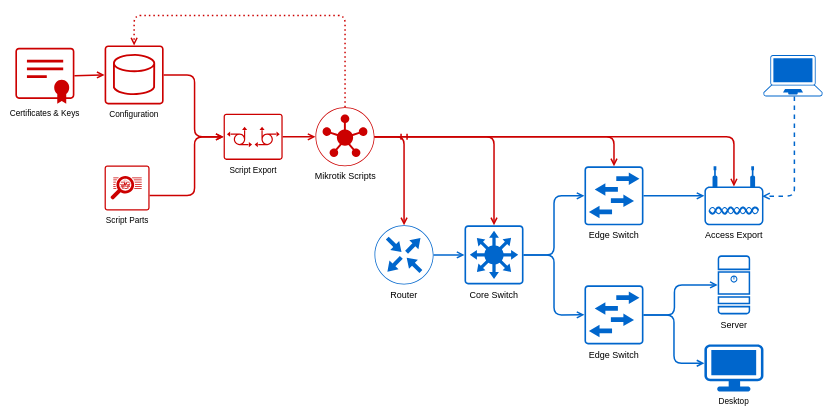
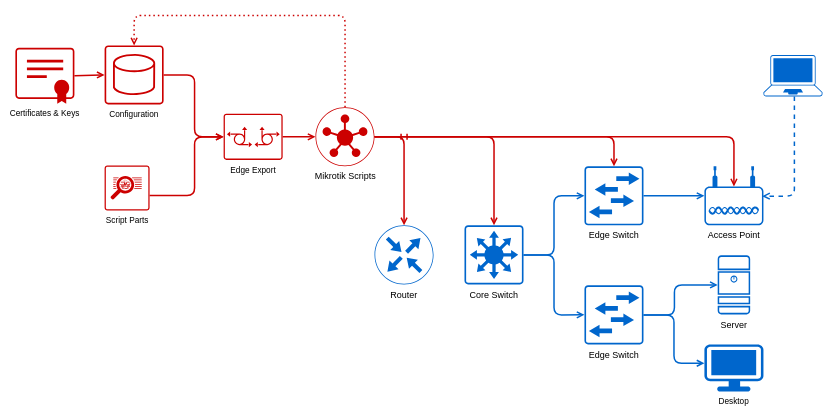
  <mxCell id="0" />
  <mxCell id="1" parent="0" />
  <mxCell id="2" value="Router" style="sketch=0;points=[[0.5,0,0],[1,0.5,0],[0.5,1,0],[0,0.5,0],[0.145,0.145,0],[0.856,0.145,0],[0.855,0.856,0],[0.145,0.855,0]];verticalLabelPosition=bottom;html=1;verticalAlign=top;aspect=fixed;align=center;pointerEvents=1;shape=mxgraph.cisco19.rect;prIcon=router;fillColor=none;strokeColor=#0066CC;" vertex="1" parent="1"><mxGeometry x="499" y="300" width="78.74" height="78.74" as="geometry" /></mxCell>
- <mxCell id="3" value="Access Export" style="points=[[0.03,0.36,0],[0.18,0,0],[0.5,0.34,0],[0.82,0,0],[0.97,0.36,0],[1,0.67,0],[0.975,0.975,0],[0.5,1,0],[0.025,0.975,0],[0,0.67,0]];verticalLabelPosition=bottom;sketch=0;html=1;verticalAlign=top;aspect=fixed;align=center;pointerEvents=1;shape=mxgraph.cisco19.wireless_access_point;fillColor=#0066CC;strokeColor=#0066CC;" vertex="1" parent="1"><mxGeometry x="939" y="221.26" width="78.74" height="78.74" as="geometry" /></mxCell>
+ <mxCell id="3" value="Access Point" style="points=[[0.03,0.36,0],[0.18,0,0],[0.5,0.34,0],[0.82,0,0],[0.97,0.36,0],[1,0.67,0],[0.975,0.975,0],[0.5,1,0],[0.025,0.975,0],[0,0.67,0]];verticalLabelPosition=bottom;sketch=0;html=1;verticalAlign=top;aspect=fixed;align=center;pointerEvents=1;shape=mxgraph.cisco19.wireless_access_point;fillColor=#0066CC;strokeColor=#0066CC;" vertex="1" parent="1"><mxGeometry x="939" y="221.26" width="78.74" height="78.74" as="geometry" /></mxCell>
  <mxCell id="4" value="Core Switch" style="sketch=0;points=[[0.015,0.015,0],[0.985,0.015,0],[0.985,0.985,0],[0.015,0.985,0],[0.25,0,0],[0.5,0,0],[0.75,0,0],[1,0.25,0],[1,0.5,0],[1,0.75,0],[0.75,1,0],[0.5,1,0],[0.25,1,0],[0,0.75,0],[0,0.5,0],[0,0.25,0]];verticalLabelPosition=bottom;html=1;verticalAlign=top;aspect=fixed;align=center;pointerEvents=1;shape=mxgraph.cisco19.rect;prIcon=l3_switch;fillColor=none;strokeColor=#0066CC;" vertex="1" parent="1"><mxGeometry x="619" y="300" width="78.74" height="78.74" as="geometry" /></mxCell>
  <mxCell id="5" value="Edge Switch" style="sketch=0;points=[[0.015,0.015,0],[0.985,0.015,0],[0.985,0.985,0],[0.015,0.985,0],[0.25,0,0],[0.5,0,0],[0.75,0,0],[1,0.25,0],[1,0.5,0],[1,0.75,0],[0.75,1,0],[0.5,1,0],[0.25,1,0],[0,0.75,0],[0,0.5,0],[0,0.25,0]];verticalLabelPosition=bottom;html=1;verticalAlign=top;aspect=fixed;align=center;pointerEvents=1;shape=mxgraph.cisco19.rect;prIcon=l2_switch;fillColor=none;strokeColor=#0066CC;" vertex="1" parent="1"><mxGeometry x="779" y="221.26" width="78.74" height="78.74" as="geometry" /></mxCell>
  <mxCell id="6" value="Server" style="sketch=0;points=[[0.015,0.015,0],[0.985,0.015,0],[0.985,0.985,0],[0.015,0.985,0],[0.25,0,0],[0.5,0,0],[0.75,0,0],[1,0.25,0],[1,0.5,0],[1,0.75,0],[0.75,1,0],[0.5,1,0],[0.25,1,0],[0,0.75,0],[0,0.5,0],[0,0.25,0]];verticalLabelPosition=bottom;html=1;verticalAlign=top;aspect=fixed;align=center;pointerEvents=1;shape=mxgraph.cisco19.server;fillColor=#0066CC;strokeColor=#0066CC;" vertex="1" parent="1"><mxGeometry x="956.71" y="340" width="43.31" height="78.74" as="geometry" /></mxCell>
  <mxCell id="7" value="Edge Switch" style="sketch=0;points=[[0.015,0.015,0],[0.985,0.015,0],[0.985,0.985,0],[0.015,0.985,0],[0.25,0,0],[0.5,0,0],[0.75,0,0],[1,0.25,0],[1,0.5,0],[1,0.75,0],[0.75,1,0],[0.5,1,0],[0.25,1,0],[0,0.75,0],[0,0.5,0],[0,0.25,0]];verticalLabelPosition=bottom;html=1;verticalAlign=top;aspect=fixed;align=center;pointerEvents=1;shape=mxgraph.cisco19.rect;prIcon=l2_switch;fillColor=none;strokeColor=#0066CC;" vertex="1" parent="1"><mxGeometry x="779" y="380" width="78.74" height="78.74" as="geometry" /></mxCell>
- <mxCell id="8" style="edgeStyle=orthogonalEdgeStyle;rounded=1;orthogonalLoop=1;jettySize=auto;html=1;entryX=0;entryY=0.5;entryDx=0;entryDy=0;entryPerimeter=0;jumpStyle=line;endArrow=open;endFill=0;strokeColor=#0066CC;strokeWidth=2;" edge="1" parent="1" source="2" target="4"><mxGeometry relative="1" as="geometry" /></mxCell>
  <mxCell id="9" style="edgeStyle=orthogonalEdgeStyle;rounded=1;orthogonalLoop=1;jettySize=auto;html=1;entryX=0;entryY=0.5;entryDx=0;entryDy=0;entryPerimeter=0;jumpStyle=line;endArrow=open;endFill=0;strokeColor=#0066CC;strokeWidth=2;" edge="1" parent="1" source="4" target="5"><mxGeometry relative="1" as="geometry" /></mxCell>
  <mxCell id="10" style="edgeStyle=orthogonalEdgeStyle;rounded=1;orthogonalLoop=1;jettySize=auto;html=1;entryX=0;entryY=0.5;entryDx=0;entryDy=0;entryPerimeter=0;jumpStyle=line;endArrow=open;endFill=0;strokeColor=#0066CC;strokeWidth=2;" edge="1" parent="1" source="4" target="7"><mxGeometry relative="1" as="geometry" /></mxCell>
  <mxCell id="11" style="edgeStyle=orthogonalEdgeStyle;rounded=1;orthogonalLoop=1;jettySize=auto;html=1;jumpStyle=line;endArrow=open;endFill=0;strokeColor=#0066CC;strokeWidth=2;" edge="1" parent="1" source="5" target="3"><mxGeometry relative="1" as="geometry" /></mxCell>
  <mxCell id="12" style="edgeStyle=orthogonalEdgeStyle;rounded=1;orthogonalLoop=1;jettySize=auto;html=1;entryX=0;entryY=0.5;entryDx=0;entryDy=0;entryPerimeter=0;jumpStyle=line;endArrow=open;endFill=0;strokeColor=#0066CC;strokeWidth=2;" edge="1" parent="1" source="7" target="6"><mxGeometry relative="1" as="geometry"><Array as="points"><mxPoint x="899" y="419" /><mxPoint x="899" y="379" /></Array></mxGeometry></mxCell>
  <mxCell id="13" style="edgeStyle=orthogonalEdgeStyle;shape=connector;rounded=1;jumpStyle=line;orthogonalLoop=1;jettySize=auto;html=1;labelBackgroundColor=default;strokeColor=#CC0000;strokeWidth=2;align=center;verticalAlign=middle;fontFamily=Helvetica;fontSize=11;fontColor=default;endArrow=open;endFill=0;exitX=1;exitY=0.5;exitDx=0;exitDy=0;exitPerimeter=0;" edge="1" parent="1" source="14" target="2"><mxGeometry relative="1" as="geometry" /></mxCell>
  <mxCell id="14" value="Mikrotik Scripts" style="sketch=0;points=[[0.5,0,0],[1,0.5,0],[0.5,1,0],[0,0.5,0],[0.145,0.145,0],[0.856,0.145,0],[0.855,0.856,0],[0.145,0.855,0]];verticalLabelPosition=bottom;html=1;verticalAlign=top;aspect=fixed;align=center;pointerEvents=1;shape=mxgraph.cisco19.rect;prIcon=vsmart;fillColor=none;strokeColor=#CC0000;" vertex="1" parent="1"><mxGeometry x="420.26" y="142.52" width="78.74" height="78.74" as="geometry" /></mxCell>
  <mxCell id="15" value="" style="points=[[0.13,0.02,0],[0.5,0,0],[0.87,0.02,0],[0.885,0.4,0],[0.985,0.985,0],[0.5,1,0],[0.015,0.985,0],[0.115,0.4,0]];verticalLabelPosition=bottom;sketch=0;html=1;verticalAlign=top;aspect=fixed;align=center;pointerEvents=1;shape=mxgraph.cisco19.laptop;fillColor=#0066CC;strokeColor=none;" vertex="1" parent="1"><mxGeometry x="1017.74" y="72.88" width="78.74" height="55.12" as="geometry" /></mxCell>
  <mxCell id="16" style="edgeStyle=orthogonalEdgeStyle;rounded=1;orthogonalLoop=1;jettySize=auto;html=1;dashed=1;strokeWidth=2;strokeColor=#0066CC;endArrow=open;endFill=0;entryX=0.978;entryY=0.505;entryDx=0;entryDy=0;entryPerimeter=0;" edge="1" parent="1" source="15" target="3"><mxGeometry relative="1" as="geometry"><mxPoint x="1069" y="320" as="targetPoint" /><Array as="points"><mxPoint x="1059" y="261" /></Array></mxGeometry></mxCell>
  <mxCell id="17" value="Desktop" style="points=[[0.03,0.03,0],[0.5,0,0],[0.97,0.03,0],[1,0.4,0],[0.97,0.745,0],[0.5,1,0],[0.03,0.745,0],[0,0.4,0]];verticalLabelPosition=bottom;sketch=0;html=1;verticalAlign=top;aspect=fixed;align=center;pointerEvents=1;shape=mxgraph.cisco19.workstation;fillColor=#0066CC;strokeColor=none;fontFamily=Helvetica;fontSize=11;fontColor=default;" vertex="1" parent="1"><mxGeometry x="939" y="458.74" width="78.74" height="62.99" as="geometry" /></mxCell>
  <mxCell id="18" style="edgeStyle=orthogonalEdgeStyle;shape=connector;rounded=1;jumpStyle=line;orthogonalLoop=1;jettySize=auto;html=1;entryX=0;entryY=0.4;entryDx=0;entryDy=0;entryPerimeter=0;labelBackgroundColor=default;strokeColor=#0066CC;strokeWidth=2;align=center;verticalAlign=middle;fontFamily=Helvetica;fontSize=11;fontColor=default;endArrow=open;endFill=0;" edge="1" parent="1" source="7" target="17"><mxGeometry relative="1" as="geometry" /></mxCell>
  <mxCell id="19" style="edgeStyle=orthogonalEdgeStyle;shape=connector;rounded=1;jumpStyle=line;orthogonalLoop=1;jettySize=auto;html=1;entryX=0.5;entryY=0.34;entryDx=0;entryDy=0;entryPerimeter=0;labelBackgroundColor=default;strokeColor=#CC0000;strokeWidth=2;align=center;verticalAlign=middle;fontFamily=Helvetica;fontSize=11;fontColor=default;endArrow=open;endFill=0;" edge="1" parent="1" source="14" target="3"><mxGeometry relative="1" as="geometry" /></mxCell>
  <mxCell id="20" style="edgeStyle=orthogonalEdgeStyle;shape=connector;rounded=1;jumpStyle=line;orthogonalLoop=1;jettySize=auto;html=1;labelBackgroundColor=default;strokeColor=#CC0000;strokeWidth=2;align=center;verticalAlign=middle;fontFamily=Helvetica;fontSize=11;fontColor=default;endArrow=open;endFill=0;exitX=1;exitY=0.5;exitDx=0;exitDy=0;exitPerimeter=0;" edge="1" parent="1" source="14" target="5"><mxGeometry relative="1" as="geometry" /></mxCell>
  <mxCell id="21" style="edgeStyle=orthogonalEdgeStyle;shape=connector;rounded=1;jumpStyle=line;orthogonalLoop=1;jettySize=auto;html=1;entryX=0.5;entryY=0;entryDx=0;entryDy=0;entryPerimeter=0;labelBackgroundColor=default;strokeColor=#CC0000;strokeWidth=2;align=center;verticalAlign=middle;fontFamily=Helvetica;fontSize=11;fontColor=default;endArrow=open;endFill=0;exitX=1;exitY=0.5;exitDx=0;exitDy=0;exitPerimeter=0;" edge="1" parent="1" source="14" target="4"><mxGeometry relative="1" as="geometry"><Array as="points"><mxPoint x="658" y="182" /></Array></mxGeometry></mxCell>
  <mxCell id="22" value="Certificates &amp;amp; Keys" style="points=[[0.015,0.015,0],[0.25,0,0],[0.5,0,0],[0.75,0,0],[0.985,0.015,0],[1,0.22,0],[1,0.44,0],[1,0.67,0],[0.985,0.89,0],[0,0.22,0],[0,0.44,0],[0,0.67,0],[0.015,0.89,0],[0.25,0.91,0],[0.5,0.91,0],[0.785,0.955,0]];verticalLabelPosition=bottom;sketch=0;html=1;verticalAlign=top;aspect=fixed;align=center;pointerEvents=1;shape=mxgraph.cisco19.x509_certificate;fillColor=#CC0000;strokeColor=none;fontFamily=Helvetica;fontSize=11;fontColor=default;" vertex="1" parent="1"><mxGeometry x="20" y="63" width="78.74" height="74.8" as="geometry" /></mxCell>
  <mxCell id="23" style="edgeStyle=orthogonalEdgeStyle;shape=connector;rounded=1;jumpStyle=line;orthogonalLoop=1;jettySize=auto;html=1;labelBackgroundColor=default;strokeColor=#CC0000;strokeWidth=2;align=center;verticalAlign=middle;fontFamily=Helvetica;fontSize=11;fontColor=default;endArrow=open;endFill=0;" edge="1" parent="1" source="25" target="24"><mxGeometry relative="1" as="geometry"><Array as="points"><mxPoint x="259" y="260" /><mxPoint x="259" y="182" /></Array></mxGeometry></mxCell>
- <mxCell id="24" value="Script Export" style="sketch=0;points=[[0.015,0.015,0],[0.985,0.015,0],[0.985,0.985,0],[0.015,0.985,0],[0.25,0,0],[0.5,0,0],[0.75,0,0],[1,0.25,0],[1,0.5,0],[1,0.75,0],[0.75,1,0],[0.5,1,0],[0.25,1,0],[0,0.75,0],[0,0.5,0],[0,0.25,0]];verticalLabelPosition=bottom;html=1;verticalAlign=top;aspect=fixed;align=center;pointerEvents=1;shape=mxgraph.cisco19.rect;prIcon=collab2;fillColor=none;strokeColor=#CC0000;fontFamily=Helvetica;fontSize=11;fontColor=default;" vertex="1" parent="1"><mxGeometry x="297.74" y="151.13" width="78.74" height="61.52" as="geometry" /></mxCell>
+ <mxCell id="24" value="Edge Export" style="sketch=0;points=[[0.015,0.015,0],[0.985,0.015,0],[0.985,0.985,0],[0.015,0.985,0],[0.25,0,0],[0.5,0,0],[0.75,0,0],[1,0.25,0],[1,0.5,0],[1,0.75,0],[0.75,1,0],[0.5,1,0],[0.25,1,0],[0,0.75,0],[0,0.5,0],[0,0.25,0]];verticalLabelPosition=bottom;html=1;verticalAlign=top;aspect=fixed;align=center;pointerEvents=1;shape=mxgraph.cisco19.rect;prIcon=collab2;fillColor=none;strokeColor=#CC0000;fontFamily=Helvetica;fontSize=11;fontColor=default;" vertex="1" parent="1"><mxGeometry x="297.74" y="151.13" width="78.74" height="61.52" as="geometry" /></mxCell>
  <mxCell id="25" value="Script Parts" style="sketch=0;points=[[0.015,0.015,0],[0.985,0.015,0],[0.985,0.985,0],[0.015,0.985,0],[0.25,0,0],[0.5,0,0],[0.75,0,0],[1,0.25,0],[1,0.5,0],[1,0.75,0],[0.75,1,0],[0.5,1,0],[0.25,1,0],[0,0.75,0],[0,0.5,0],[0,0.25,0]];verticalLabelPosition=bottom;html=1;verticalAlign=top;aspect=fixed;align=center;pointerEvents=1;shape=mxgraph.cisco19.rect;prIcon=flow_analytics2;fillColor=none;strokeColor=#CC0000;fontFamily=Helvetica;fontSize=11;fontColor=default;" vertex="1" parent="1"><mxGeometry x="139" y="220.26" width="60" height="60" as="geometry" /></mxCell>
  <mxCell id="26" value="Configuration" style="sketch=0;points=[[0.015,0.015,0],[0.985,0.015,0],[0.985,0.985,0],[0.015,0.985,0],[0.25,0,0],[0.5,0,0],[0.75,0,0],[1,0.25,0],[1,0.5,0],[1,0.75,0],[0.75,1,0],[0.5,1,0],[0.25,1,0],[0,0.75,0],[0,0.5,0],[0,0.25,0]];verticalLabelPosition=bottom;html=1;verticalAlign=top;aspect=fixed;align=center;pointerEvents=1;shape=mxgraph.cisco19.rect;prIcon=database_relational;fillColor=none;strokeColor=#CC0000;fontFamily=Helvetica;fontSize=11;fontColor=default;" vertex="1" parent="1"><mxGeometry x="139" y="60" width="78.74" height="78.74" as="geometry" /></mxCell>
  <mxCell id="27" style="edgeStyle=orthogonalEdgeStyle;shape=connector;rounded=1;jumpStyle=line;orthogonalLoop=1;jettySize=auto;html=1;labelBackgroundColor=default;strokeColor=#CC0000;strokeWidth=2;align=center;verticalAlign=middle;fontFamily=Helvetica;fontSize=11;fontColor=default;endArrow=open;endFill=0;entryX=0;entryY=0.5;entryDx=0;entryDy=0;entryPerimeter=0;" edge="1" parent="1" source="22" target="26"><mxGeometry relative="1" as="geometry"><Array as="points" /></mxGeometry></mxCell>
  <mxCell id="28" style="edgeStyle=orthogonalEdgeStyle;shape=connector;rounded=1;jumpStyle=line;orthogonalLoop=1;jettySize=auto;html=1;entryX=0;entryY=0.5;entryDx=0;entryDy=0;entryPerimeter=0;labelBackgroundColor=default;strokeColor=#CC0000;strokeWidth=2;align=center;verticalAlign=middle;fontFamily=Helvetica;fontSize=11;fontColor=default;endArrow=open;endFill=0;exitX=1;exitY=0.5;exitDx=0;exitDy=0;exitPerimeter=0;" edge="1" parent="1" source="26" target="24"><mxGeometry relative="1" as="geometry"><Array as="points"><mxPoint x="259" y="99" /><mxPoint x="259" y="182" /></Array></mxGeometry></mxCell>
  <mxCell id="29" style="edgeStyle=orthogonalEdgeStyle;shape=connector;rounded=1;jumpStyle=line;orthogonalLoop=1;jettySize=auto;html=1;labelBackgroundColor=default;strokeColor=#CC0000;strokeWidth=2;align=center;verticalAlign=middle;fontFamily=Helvetica;fontSize=11;fontColor=default;endArrow=open;endFill=0;exitX=1;exitY=0.5;exitDx=0;exitDy=0;exitPerimeter=0;" edge="1" parent="1" source="24" target="14"><mxGeometry relative="1" as="geometry" /></mxCell>
  <mxCell id="30" style="edgeStyle=orthogonalEdgeStyle;shape=connector;rounded=1;jumpStyle=line;orthogonalLoop=1;jettySize=auto;html=1;entryX=0.5;entryY=0;entryDx=0;entryDy=0;entryPerimeter=0;labelBackgroundColor=default;strokeColor=#CC0000;strokeWidth=2;align=center;verticalAlign=middle;fontFamily=Helvetica;fontSize=11;fontColor=default;endArrow=open;endFill=0;dashed=1;dashPattern=1 2;" edge="1" parent="1" source="14" target="26"><mxGeometry relative="1" as="geometry"><Array as="points"><mxPoint x="460" y="20" /><mxPoint x="178" y="20" /></Array></mxGeometry></mxCell>
